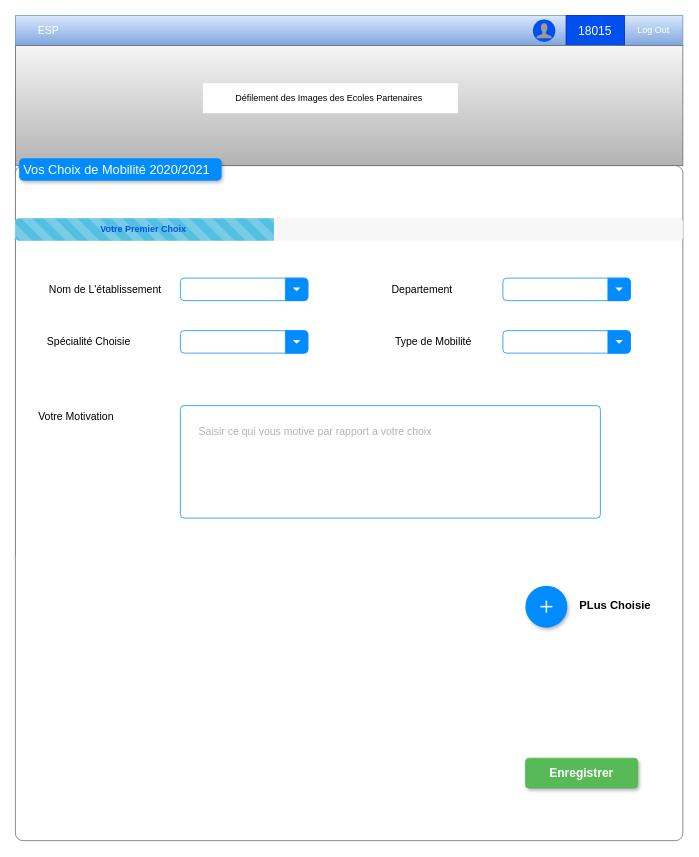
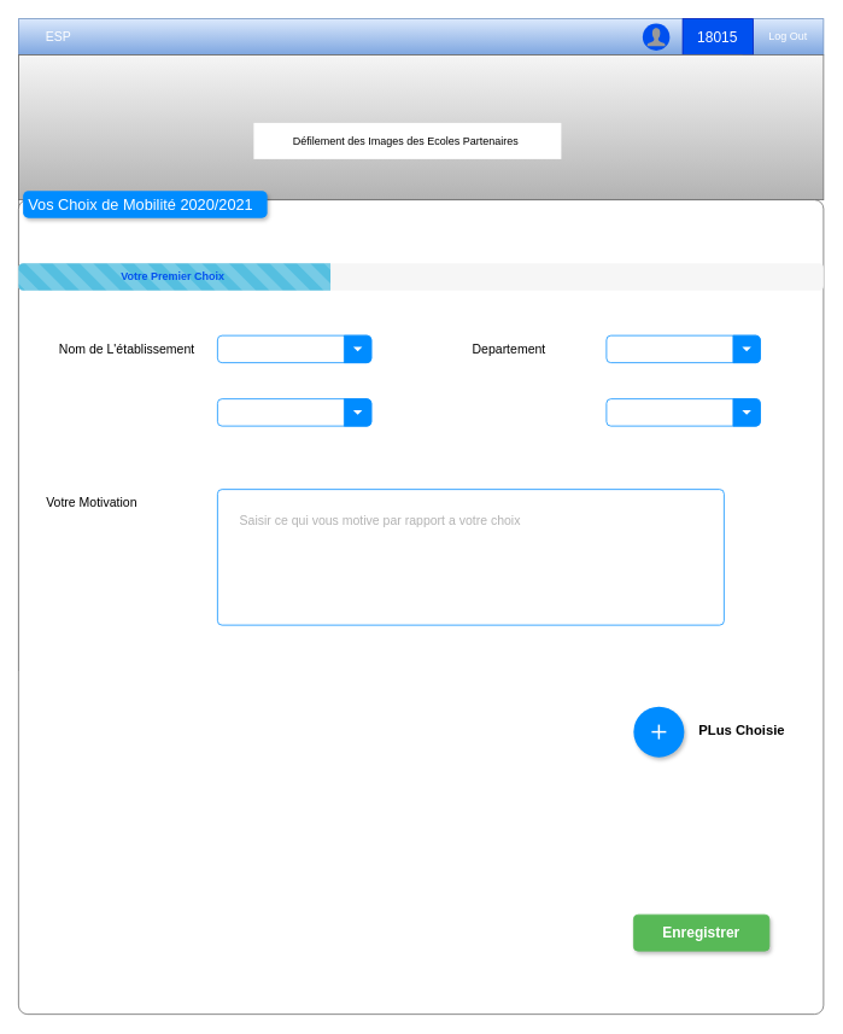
  <mxCell id="0" />
  <mxCell id="1" parent="0" />
  <mxCell id="2" value="" style="group" parent="1" vertex="1" connectable="0"><mxGeometry x="20" y="20" width="890" height="1100" as="geometry" /></mxCell>
  <mxCell id="3" value="" style="html=1;shadow=0;dashed=0;shape=mxgraph.bootstrap.rect;fillColor=#dae8fc;strokeColor=#6c8ebf;whiteSpace=wrap;gradientColor=#7ea6e0;" parent="2" vertex="1"><mxGeometry width="890" height="40" as="geometry" /></mxCell>
  <mxCell id="4" value="&lt;font color=&quot;#ffffff&quot;&gt;ESP&lt;/font&gt;" style="html=1;shadow=0;dashed=0;fillColor=none;strokeColor=none;shape=mxgraph.bootstrap.rect;fontColor=#999999;fontSize=14;whiteSpace=wrap;" parent="3" vertex="1"><mxGeometry width="89" height="40" as="geometry" /></mxCell>
  <mxCell id="5" value="&lt;font color=&quot;#ffffff&quot; style=&quot;font-size: 16px&quot;&gt;18015&lt;/font&gt;" style="html=1;shadow=0;dashed=0;fillColor=#0050ef;strokeColor=#001DBC;shape=mxgraph.bootstrap.rect;fontColor=#ffffff;whiteSpace=wrap;" parent="3" vertex="1"><mxGeometry x="734.25" width="77.875" height="40" as="geometry" /></mxCell>
  <mxCell id="6" value="&lt;font color=&quot;#ffffff&quot;&gt;Log Out&lt;/font&gt;" style="html=1;shadow=0;dashed=0;fillColor=none;strokeColor=none;shape=mxgraph.bootstrap.rect;fontColor=#999999;whiteSpace=wrap;" parent="3" vertex="1"><mxGeometry x="812.125" width="77.875" height="40" as="geometry" /></mxCell>
  <mxCell id="7" value="" style="shape=ellipse;strokeColor=none;fillColor=#0050EF;labelPosition=right;align=left;spacingLeft=10;fontColor=#f0f0f0;html=1;" parent="3" vertex="1"><mxGeometry x="690" y="5.0" width="30" height="30" as="geometry"><mxPoint x="15" y="-15" as="offset" /></mxGeometry></mxCell>
  <mxCell id="8" value="" style="html=1;shadow=0;dashed=0;shape=mxgraph.bootstrap.user;strokeColor=none;fillColor=#999999;" parent="7" vertex="1"><mxGeometry x="0.5" y="0.5" width="20" height="20" relative="1" as="geometry"><mxPoint x="-10" y="-10" as="offset" /></mxGeometry></mxCell>
  <mxCell id="9" value="" style="strokeWidth=1;shadow=0;dashed=0;align=center;html=1;shape=mxgraph.mockup.containers.rrect;rSize=0;strokeColor=#666666;fontColor=#666666;fontSize=17;verticalAlign=top;whiteSpace=wrap;fillColor=#ffffff;spacingTop=32;" parent="2" vertex="1"><mxGeometry y="40" width="800" height="680" as="geometry" /></mxCell>
  <mxCell id="10" value="" style="strokeWidth=1;shadow=0;dashed=0;align=center;html=1;shape=mxgraph.mockup.containers.rrect;rSize=0;strokeColor=#666666;fontSize=17;verticalAlign=top;whiteSpace=wrap;fillColor=#f5f5f5;spacingTop=32;gradientColor=#b3b3b3;" parent="2" vertex="1"><mxGeometry y="40" width="890" height="160" as="geometry" /></mxCell>
  <mxCell id="11" value="" style="shape=mxgraph.mockup.containers.marginRect;rectMarginTop=10;strokeColor=#666666;strokeWidth=1;dashed=0;rounded=1;arcSize=5;recursiveResize=0;shadow=0;" parent="2" vertex="1"><mxGeometry y="190" width="890" height="910" as="geometry" /></mxCell>
  <mxCell id="12" value="Vos Choix de Mobilité 2020/2021" style="shape=rect;strokeColor=none;fillColor=#008CFF;strokeWidth=1;dashed=0;rounded=1;arcSize=20;fontColor=#ffffff;fontSize=17;spacing=2;spacingTop=-2;align=left;autosize=1;spacingLeft=4;resizeWidth=0;resizeHeight=0;perimeter=none;shadow=1;" parent="11" vertex="1"><mxGeometry x="5" width="270" height="30" as="geometry" /></mxCell>
  <mxCell id="13" value="&lt;font style=&quot;font-size: 14px&quot;&gt;Nom de L'établissement&lt;/font&gt;" style="text;html=1;strokeColor=none;fillColor=none;align=center;verticalAlign=middle;whiteSpace=wrap;rounded=0;" parent="11" vertex="1"><mxGeometry x="35" y="165" width="170" height="20" as="geometry" /></mxCell>
  <mxCell id="14" value="&lt;font style=&quot;font-size: 14px&quot;&gt;Departement&lt;/font&gt;" style="text;html=1;strokeColor=none;fillColor=none;align=center;verticalAlign=middle;whiteSpace=wrap;rounded=0;" parent="11" vertex="1"><mxGeometry x="490" y="165" width="105" height="20" as="geometry" /></mxCell>
- <mxCell id="15" value="&lt;font style=&quot;font-size: 14px&quot;&gt;Type de Mobilité&lt;/font&gt;" style="text;html=1;strokeColor=none;fillColor=none;align=center;verticalAlign=middle;whiteSpace=wrap;rounded=0;" parent="11" vertex="1"><mxGeometry x="505" y="235" width="105" height="20" as="geometry" /></mxCell>
- <mxCell id="16" value="&lt;font style=&quot;font-size: 14px&quot;&gt;Spécialité Choisie&amp;nbsp;&lt;/font&gt;" style="text;html=1;strokeColor=none;fillColor=none;align=center;verticalAlign=middle;whiteSpace=wrap;rounded=0;" parent="11" vertex="1"><mxGeometry x="40" y="235" width="120" height="20" as="geometry" /></mxCell>
  <mxCell id="17" value="" style="html=1;shadow=0;dashed=0;shape=mxgraph.bootstrap.rrect;rSize=5;strokeColor=#008CFF;fontSize=16;align=left;spacingLeft=10;whiteSpace=wrap;" parent="11" vertex="1"><mxGeometry x="650" y="160" width="170" height="30" as="geometry" /></mxCell>
  <mxCell id="18" value="&lt;span style=&quot;color: rgba(0 , 0 , 0 , 0) ; font-family: monospace ; font-size: 0px&quot;&gt;%3CmxGraphModel%3E%3Croot%3E%3CmxCell%20id%3D%220%22%2F%3E%3CmxCell%20id%3D%221%22%20parent%3D%220%22%2F%3E%3CmxCell%20id%3D%222%22%20value%3D%22%22%20style%3D%22strokeColor%3D%23008CFF%3BfillColor%3D%23008CFF%3BgradientColor%3Dinherit%3Bhtml%3D1%3Bshadow%3D0%3Bdashed%3D0%3Bshape%3Dmxgraph.bootstrap.rightButton%3BrSize%3D5%3Bperimeter%3Dnone%3BresizeHeight%3D1%3B%22%20vertex%3D%221%22%20parent%3D%221%22%3E%3CmxGeometry%20x%3D%22850%22%20y%3D%22500%22%20width%3D%2230%22%20height%3D%2230%22%20as%3D%22geometry%22%3E%3CmxPoint%20x%3D%22-30%22%20as%3D%22offset%22%2F%3E%3C%2FmxGeometry%3E%3C%2FmxCell%3E%3CmxCell%20id%3D%223%22%20value%3D%22%22%20style%3D%22shape%3Dtriangle%3Bdirection%3Dsouth%3BfillColor%3D%23FFFFFF%3BstrokeColor%3Dnone%3Bperimeter%3Dnone%3B%22%20vertex%3D%221%22%20parent%3D%222%22%3E%3CmxGeometry%20x%3D%221%22%20y%3D%220.5%22%20width%3D%2210%22%20height%3D%225%22%20relative%3D%221%22%20as%3D%22geometry%22%3E%3CmxPoint%20x%3D%22-20%22%20y%3D%22-2.5%22%20as%3D%22offset%22%2F%3E%3C%2FmxGeometry%3E%3C%2FmxCell%3E%3C%2Froot%3E%3C%2FmxGraphModel%3E&lt;/span&gt;" style="html=1;shadow=0;dashed=0;shape=mxgraph.bootstrap.rrect;rSize=5;strokeColor=#008CFF;fontSize=16;align=left;spacingLeft=10;whiteSpace=wrap;" parent="11" vertex="1"><mxGeometry x="650" y="230" width="170" height="30" as="geometry" /></mxCell>
  <mxCell id="19" value="" style="strokeColor=#008CFF;fillColor=#008CFF;gradientColor=inherit;html=1;shadow=0;dashed=0;shape=mxgraph.bootstrap.rightButton;rSize=5;perimeter=none;resizeHeight=1;" parent="11" vertex="1"><mxGeometry x="790" y="230" width="30" height="30" as="geometry"><mxPoint x="-30" as="offset" /></mxGeometry></mxCell>
  <mxCell id="20" value="" style="shape=triangle;direction=south;fillColor=#FFFFFF;strokeColor=none;perimeter=none;" parent="19" vertex="1"><mxGeometry x="1" y="0.5" width="10" height="5" relative="1" as="geometry"><mxPoint x="-20" y="-2.5" as="offset" /></mxGeometry></mxCell>
  <mxCell id="21" value="&lt;font style=&quot;font-size: 15px&quot;&gt;&lt;b&gt;PLus Choisie&lt;/b&gt;&lt;/font&gt;" style="text;html=1;strokeColor=none;fillColor=none;align=center;verticalAlign=middle;whiteSpace=wrap;rounded=0;shadow=1;" parent="11" vertex="1"><mxGeometry x="720" y="580" width="160" height="30" as="geometry" /></mxCell>
  <mxCell id="22" value="&lt;b&gt;Enregistrer&lt;/b&gt;" style="html=1;shadow=1;dashed=0;shape=mxgraph.bootstrap.rrect;rSize=5;fillColor=#58B957;align=center;strokeColor=#58B957;fontColor=#ffffff;fontSize=16;whiteSpace=wrap;" parent="11" vertex="1"><mxGeometry x="680" y="800" width="150" height="40" as="geometry" /></mxCell>
  <mxCell id="23" value="&lt;font style=&quot;font-size: 14px&quot;&gt;Votre Motivation&amp;nbsp;&amp;nbsp;&lt;/font&gt;" style="text;html=1;strokeColor=none;fillColor=none;align=center;verticalAlign=middle;whiteSpace=wrap;rounded=0;" vertex="1" parent="11"><mxGeometry x="25" y="330" width="120" height="30" as="geometry" /></mxCell>
  <mxCell id="24" value="" style="html=1;shadow=0;dashed=0;shape=mxgraph.bootstrap.rrect;rSize=5;strokeColor=#008CFF;fontSize=16;align=left;spacingLeft=10;whiteSpace=wrap;" vertex="1" parent="11"><mxGeometry x="220" y="230" width="170" height="30" as="geometry" /></mxCell>
  <mxCell id="25" value="" style="strokeColor=#008CFF;fillColor=#008CFF;gradientColor=inherit;html=1;shadow=0;dashed=0;shape=mxgraph.bootstrap.rightButton;rSize=5;perimeter=none;resizeHeight=1;" vertex="1" parent="11"><mxGeometry x="360" y="230" width="30" height="30" as="geometry"><mxPoint x="-30" as="offset" /></mxGeometry></mxCell>
  <mxCell id="26" value="" style="shape=triangle;direction=south;fillColor=#FFFFFF;strokeColor=none;perimeter=none;" vertex="1" parent="25"><mxGeometry x="1" y="0.5" width="10" height="5" relative="1" as="geometry"><mxPoint x="-20" y="-2.5" as="offset" /></mxGeometry></mxCell>
  <mxCell id="27" value="&lt;span style=&quot;color: rgba(0 , 0 , 0 , 0) ; font-family: monospace ; font-size: 0px&quot;&gt;%3CmxGraphModel%3E%3Croot%3E%3CmxCell%20id%3D%220%22%2F%3E%3CmxCell%20id%3D%221%22%20parent%3D%220%22%2F%3E%3CmxCell%20id%3D%222%22%20value%3D%22%22%20style%3D%22strokeColor%3D%23008CFF%3BfillColor%3D%23008CFF%3BgradientColor%3Dinherit%3Bhtml%3D1%3Bshadow%3D0%3Bdashed%3D0%3Bshape%3Dmxgraph.bootstrap.rightButton%3BrSize%3D5%3Bperimeter%3Dnone%3BresizeHeight%3D1%3B%22%20vertex%3D%221%22%20parent%3D%221%22%3E%3CmxGeometry%20x%3D%22850%22%20y%3D%22500%22%20width%3D%2230%22%20height%3D%2230%22%20as%3D%22geometry%22%3E%3CmxPoint%20x%3D%22-30%22%20as%3D%22offset%22%2F%3E%3C%2FmxGeometry%3E%3C%2FmxCell%3E%3CmxCell%20id%3D%223%22%20value%3D%22%22%20style%3D%22shape%3Dtriangle%3Bdirection%3Dsouth%3BfillColor%3D%23FFFFFF%3BstrokeColor%3Dnone%3Bperimeter%3Dnone%3B%22%20vertex%3D%221%22%20parent%3D%222%22%3E%3CmxGeometry%20x%3D%221%22%20y%3D%220.5%22%20width%3D%2210%22%20height%3D%225%22%20relative%3D%221%22%20as%3D%22geometry%22%3E%3CmxPoint%20x%3D%22-20%22%20y%3D%22-2.5%22%20as%3D%22offset%22%2F%3E%3C%2FmxGeometry%3E%3C%2FmxCell%3E%3C%2Froot%3E%3C%2FmxGraphModel%3E&lt;/span&gt;" style="html=1;shadow=0;dashed=0;shape=mxgraph.bootstrap.rrect;rSize=5;strokeColor=#008CFF;fontSize=16;align=left;spacingLeft=10;whiteSpace=wrap;" vertex="1" parent="11"><mxGeometry x="220" y="160" width="170" height="30" as="geometry" /></mxCell>
  <mxCell id="28" value="" style="strokeColor=#008CFF;fillColor=#008CFF;gradientColor=inherit;html=1;shadow=0;dashed=0;shape=mxgraph.bootstrap.rightButton;rSize=5;perimeter=none;resizeHeight=1;" vertex="1" parent="11"><mxGeometry x="360" y="160" width="30" height="30" as="geometry"><mxPoint x="-30" as="offset" /></mxGeometry></mxCell>
  <mxCell id="29" value="" style="shape=triangle;direction=south;fillColor=#FFFFFF;strokeColor=none;perimeter=none;" vertex="1" parent="28"><mxGeometry x="1" y="0.5" width="10" height="5" relative="1" as="geometry"><mxPoint x="-20" y="-2.5" as="offset" /></mxGeometry></mxCell>
  <mxCell id="30" value="" style="strokeColor=#008CFF;fillColor=#008CFF;gradientColor=inherit;html=1;shadow=0;dashed=0;shape=mxgraph.bootstrap.rightButton;rSize=5;perimeter=none;resizeHeight=1;" vertex="1" parent="11"><mxGeometry x="790" y="160" width="30" height="30" as="geometry"><mxPoint x="-30" as="offset" /></mxGeometry></mxCell>
  <mxCell id="31" value="" style="shape=triangle;direction=south;fillColor=#FFFFFF;strokeColor=none;perimeter=none;" vertex="1" parent="30"><mxGeometry x="1" y="0.5" width="10" height="5" relative="1" as="geometry"><mxPoint x="-20" y="-2.5" as="offset" /></mxGeometry></mxCell>
  <mxCell id="32" value="" style="html=1;shadow=0;dashed=0;shape=mxgraph.bootstrap.rrect;rSize=5;strokeColor=none;fillColor=#f6f6f6;whiteSpace=wrap;" vertex="1" parent="11"><mxGeometry y="80" width="890" height="30" as="geometry" /></mxCell>
  <mxCell id="33" value="&lt;font color=&quot;#0050ef&quot;&gt;&lt;b&gt;Votre Premier Choix&amp;nbsp;&lt;/b&gt;&lt;/font&gt;" style="html=1;shadow=0;dashed=0;shape=mxgraph.bootstrap.leftButtonStriped;fillColor=#55BFE0;fontColor=#FFFFFF;whiteSpace=wrap;" vertex="1" parent="32"><mxGeometry width="344.875" height="30" as="geometry" /></mxCell>
  <mxCell id="34" value="" style="html=1;shadow=0;dashed=0;shape=mxgraph.bootstrap.rrect;rSize=5;strokeColor=#008CFF;fontSize=16;align=left;spacingLeft=10;whiteSpace=wrap;" parent="11" vertex="1"><mxGeometry x="220" y="330" width="560" height="150" as="geometry" /></mxCell>
  <mxCell id="35" value="&lt;font style=&quot;font-size: 14px&quot; color=&quot;#b3b3b3&quot;&gt;Saisir ce qui vous motive par rapport a votre choix&lt;/font&gt;" style="text;html=1;strokeColor=none;fillColor=none;align=center;verticalAlign=middle;whiteSpace=wrap;rounded=0;" vertex="1" parent="11"><mxGeometry x="235" y="350" width="330" height="30" as="geometry" /></mxCell>
  <mxCell id="36" value="" style="shape=ellipse;fillColor=#008CFF;strokeColor=none;shadow=1;aspect=fixed;" parent="2" vertex="1"><mxGeometry x="680" y="760.0" width="56" height="56" as="geometry" /></mxCell>
  <mxCell id="37" value="&lt;span style=&quot;color: rgba(0 , 0 , 0 , 0) ; font-family: monospace ; font-size: 0px&quot;&gt;%3CmxGraphModel%3E%3Croot%3E%3CmxCell%20id%3D%220%22%2F%3E%3CmxCell%20id%3D%221%22%20parent%3D%220%22%2F%3E%3CmxCell%20id%3D%222%22%20value%3D%22%22%20style%3D%22strokeColor%3D%23008CFF%3BfillColor%3D%23008CFF%3BgradientColor%3Dinherit%3Bhtml%3D1%3Bshadow%3D0%3Bdashed%3D0%3Bshape%3Dmxgraph.bootstrap.rightButton%3BrSize%3D5%3Bperimeter%3Dnone%3BresizeHeight%3D1%3B%22%20vertex%3D%221%22%20parent%3D%221%22%3E%3CmxGeometry%20x%3D%22750%22%20y%3D%22500%22%20width%3D%2230%22%20height%3D%2230%22%20as%3D%22geometry%22%3E%3CmxPoint%20x%3D%22-30%22%20as%3D%22offset%22%2F%3E%3C%2FmxGeometry%3E%3C%2FmxCell%3E%3CmxCell%20id%3D%223%22%20value%3D%22%22%20style%3D%22shape%3Dtriangle%3Bdirection%3Dsouth%3BfillColor%3D%23FFFFFF%3BstrokeColor%3Dnone%3Bperimeter%3Dnone%3B%22%20vertex%3D%221%22%20parent%3D%222%22%3E%3CmxGeometry%20x%3D%221%22%20y%3D%220.5%22%20width%3D%2210%22%20height%3D%225%22%20relative%3D%221%22%20as%3D%22geometry%22%3E%3CmxPoint%20x%3D%22-20%22%20y%3D%22-2.5%22%20as%3D%22offset%22%2F%3E%3C%2FmxGeometry%3E%3C%2FmxCell%3E%3C%2Froot%3E%3C%2FmxGraphModel%3E&lt;/span&gt;" style="dashed=0;html=1;shape=mxgraph.gmdl.plus;strokeColor=#ffffff;strokeWidth=2;shadow=0;" parent="36" vertex="1"><mxGeometry x="20" y="20" width="16" height="16" as="geometry" /></mxCell>
- <mxCell id="38" value="Défilement des Images des Ecoles Partenaires&amp;nbsp;" style="text;html=1;strokeColor=none;fillColor=#ffffff;align=center;verticalAlign=middle;whiteSpace=wrap;rounded=0;" parent="2" vertex="1"><mxGeometry x="250" y="90" width="340" height="40" as="geometry" /></mxCell>
+ <mxCell id="38" value="Défilement des Images des Ecoles Partenaires&amp;nbsp;" style="text;html=1;strokeColor=none;fillColor=#ffffff;align=center;verticalAlign=middle;whiteSpace=wrap;rounded=0;" parent="2" vertex="1"><mxGeometry x="260" y="115" width="340" height="40" as="geometry" /></mxCell>
